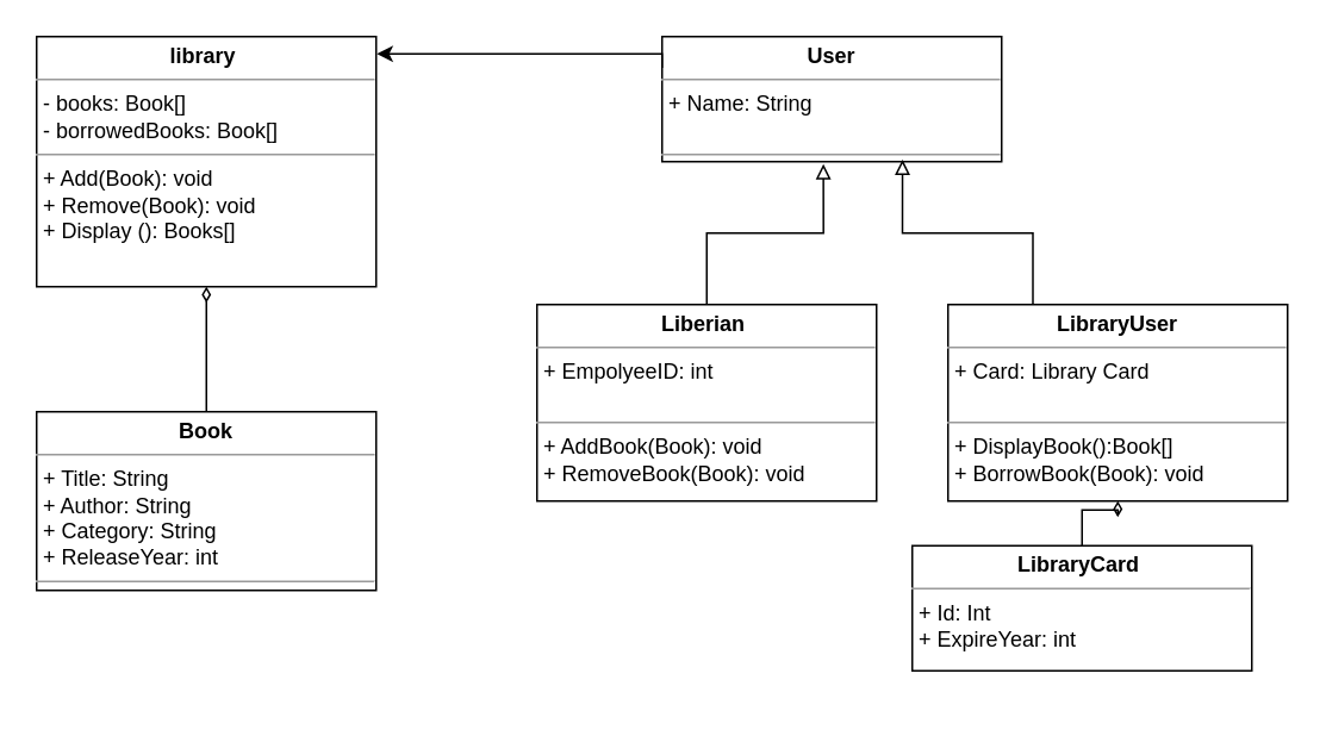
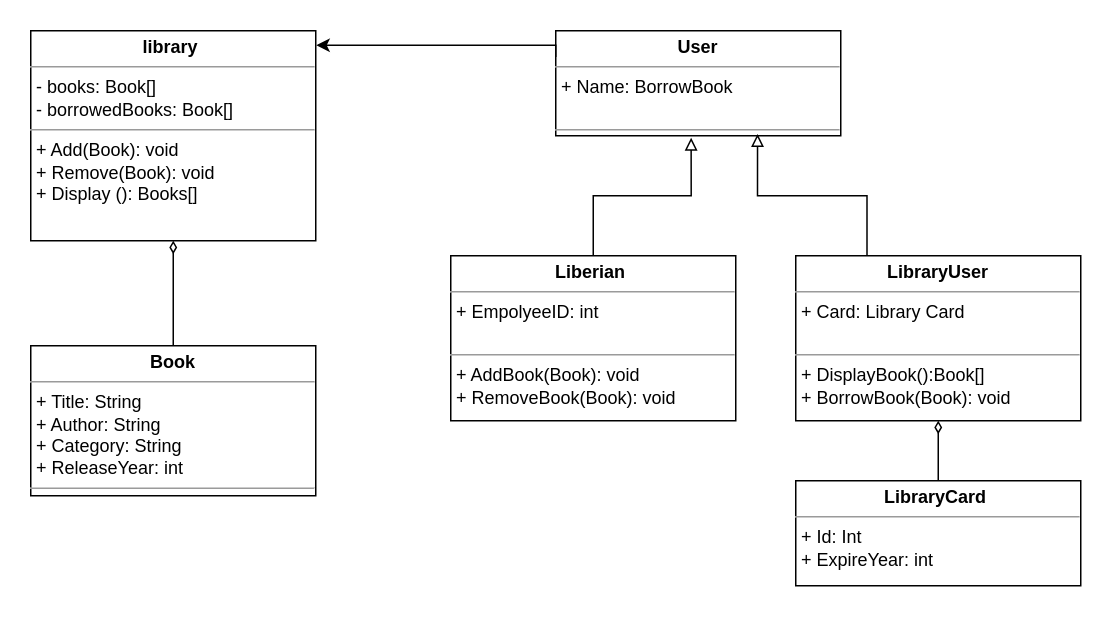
  <mxCell id="0" />
  <mxCell id="1" parent="0" />
  <mxCell id="2" value="&lt;p style=&quot;margin:0px;margin-top:4px;text-align:center;&quot;&gt;&lt;b&gt;library&amp;nbsp;&lt;/b&gt;&lt;/p&gt;&lt;hr size=&quot;1&quot;&gt;&lt;p style=&quot;margin:0px;margin-left:4px;&quot;&gt;- books: Book[]&lt;br&gt;- borrowedBooks: Book[]&lt;/p&gt;&lt;hr size=&quot;1&quot;&gt;&lt;p style=&quot;margin:0px;margin-left:4px;&quot;&gt;+ Add(Book): void&lt;br&gt;+ Remove(Book): void&lt;/p&gt;&lt;p style=&quot;margin:0px;margin-left:4px;&quot;&gt;+ Display (): Books[]&lt;/p&gt;" style="verticalAlign=top;align=left;overflow=fill;fontSize=12;fontFamily=Helvetica;html=1;rounded=0;shadow=0;comic=0;labelBackgroundColor=none;strokeWidth=1" parent="1" vertex="1"><mxGeometry x="20" y="20" width="190" height="140" as="geometry" /></mxCell>
  <mxCell id="3" style="edgeStyle=orthogonalEdgeStyle;rounded=0;orthogonalLoop=1;jettySize=auto;html=1;entryX=0.5;entryY=1;entryDx=0;entryDy=0;endArrow=diamondThin;endFill=0;" parent="1" source="4" target="2" edge="1"><mxGeometry relative="1" as="geometry" /></mxCell>
  <mxCell id="4" value="&lt;p style=&quot;margin:0px;margin-top:4px;text-align:center;&quot;&gt;&lt;b&gt;Book&lt;/b&gt;&lt;/p&gt;&lt;hr size=&quot;1&quot;&gt;&lt;p style=&quot;margin:0px;margin-left:4px;&quot;&gt;+ Title: String&lt;/p&gt;&lt;p style=&quot;margin:0px;margin-left:4px;&quot;&gt;+ Author: String&lt;br&gt;+ Category: String&lt;br&gt;+ ReleaseYear: int&amp;nbsp;&lt;/p&gt;&lt;hr size=&quot;1&quot;&gt;&lt;p style=&quot;margin:0px;margin-left:4px;&quot;&gt;+ method1(Type): Type&lt;br&gt;+ method2(Type, Type): Type&lt;/p&gt;" style="verticalAlign=top;align=left;overflow=fill;fontSize=12;fontFamily=Helvetica;html=1;rounded=0;shadow=0;comic=0;labelBackgroundColor=none;strokeWidth=1" parent="1" vertex="1"><mxGeometry x="20" y="230" width="190" height="100" as="geometry" /></mxCell>
- <mxCell id="5" value="&lt;p style=&quot;margin:0px;margin-top:4px;text-align:center;&quot;&gt;&lt;b&gt;User&lt;/b&gt;&lt;/p&gt;&lt;hr size=&quot;1&quot;&gt;&lt;p style=&quot;margin:0px;margin-left:4px;&quot;&gt;+ Name: String&lt;/p&gt;&lt;p style=&quot;margin:0px;margin-left:4px;&quot;&gt;&amp;nbsp;&lt;/p&gt;&lt;hr size=&quot;1&quot;&gt;&lt;p style=&quot;margin:0px;margin-left:4px;&quot;&gt;&lt;br&gt;&lt;/p&gt;" style="verticalAlign=top;align=left;overflow=fill;fontSize=12;fontFamily=Helvetica;html=1;rounded=0;shadow=0;comic=0;labelBackgroundColor=none;strokeWidth=1" parent="1" vertex="1"><mxGeometry x="370" y="20" width="190" height="70" as="geometry" /></mxCell>
+ <mxCell id="5" value="&lt;p style=&quot;margin:0px;margin-top:4px;text-align:center;&quot;&gt;&lt;b&gt;User&lt;/b&gt;&lt;/p&gt;&lt;hr size=&quot;1&quot;&gt;&lt;p style=&quot;margin:0px;margin-left:4px;&quot;&gt;+ Name: BorrowBook&lt;/p&gt;&lt;p style=&quot;margin:0px;margin-left:4px;&quot;&gt;&amp;nbsp;&lt;/p&gt;&lt;hr size=&quot;1&quot;&gt;&lt;p style=&quot;margin:0px;margin-left:4px;&quot;&gt;&lt;br&gt;&lt;/p&gt;" style="verticalAlign=top;align=left;overflow=fill;fontSize=12;fontFamily=Helvetica;html=1;rounded=0;shadow=0;comic=0;labelBackgroundColor=none;strokeWidth=1" parent="1" vertex="1"><mxGeometry x="370" y="20" width="190" height="70" as="geometry" /></mxCell>
  <mxCell id="6" style="edgeStyle=orthogonalEdgeStyle;rounded=0;orthogonalLoop=1;jettySize=auto;html=1;entryX=1.002;entryY=0.069;entryDx=0;entryDy=0;entryPerimeter=0;exitX=0;exitY=0.25;exitDx=0;exitDy=0;" parent="1" source="5" target="2" edge="1"><mxGeometry relative="1" as="geometry"><Array as="points"><mxPoint x="370" y="30" /></Array></mxGeometry></mxCell>
  <mxCell id="7" value="&lt;p style=&quot;margin:0px;margin-top:4px;text-align:center;&quot;&gt;&lt;b&gt;Liberian&amp;nbsp;&lt;/b&gt;&lt;/p&gt;&lt;hr size=&quot;1&quot;&gt;&lt;p style=&quot;margin:0px;margin-left:4px;&quot;&gt;+ EmpolyeeID: int&lt;/p&gt;&lt;p style=&quot;margin:0px;margin-left:4px;&quot;&gt;&amp;nbsp;&lt;/p&gt;&lt;hr size=&quot;1&quot;&gt;&lt;p style=&quot;margin: 0px 0px 0px 4px;&quot;&gt;+ AddBook(Book): void&lt;br&gt;+ RemoveBook(Book): void&lt;/p&gt;&lt;div&gt;&lt;br&gt;&lt;/div&gt;" style="verticalAlign=top;align=left;overflow=fill;fontSize=12;fontFamily=Helvetica;html=1;rounded=0;shadow=0;comic=0;labelBackgroundColor=none;strokeWidth=1" parent="1" vertex="1"><mxGeometry x="300" y="170" width="190" height="110" as="geometry" /></mxCell>
  <mxCell id="8" style="edgeStyle=orthogonalEdgeStyle;rounded=0;orthogonalLoop=1;jettySize=auto;html=1;entryX=0.475;entryY=1.019;entryDx=0;entryDy=0;entryPerimeter=0;endArrow=block;endFill=0;" parent="1" source="7" target="5" edge="1"><mxGeometry relative="1" as="geometry" /></mxCell>
  <mxCell id="9" style="edgeStyle=orthogonalEdgeStyle;rounded=0;orthogonalLoop=1;jettySize=auto;html=1;entryX=0.708;entryY=0.983;entryDx=0;entryDy=0;exitX=0.25;exitY=0;exitDx=0;exitDy=0;endArrow=block;endFill=0;entryPerimeter=0;" parent="1" source="10" target="5" edge="1"><mxGeometry relative="1" as="geometry"><mxPoint x="620" y="160" as="sourcePoint" /></mxGeometry></mxCell>
  <mxCell id="10" value="&lt;p style=&quot;margin:0px;margin-top:4px;text-align:center;&quot;&gt;&lt;b&gt;LibraryUser&lt;/b&gt;&lt;/p&gt;&lt;hr size=&quot;1&quot;&gt;&lt;p style=&quot;margin:0px;margin-left:4px;&quot;&gt;+ Card: Library Card&lt;/p&gt;&lt;p style=&quot;margin:0px;margin-left:4px;&quot;&gt;&amp;nbsp;&lt;/p&gt;&lt;hr size=&quot;1&quot;&gt;&lt;p style=&quot;margin: 0px 0px 0px 4px;&quot;&gt;+ DisplayBook():Book[]&lt;/p&gt;&lt;p style=&quot;margin: 0px 0px 0px 4px;&quot;&gt;+ BorrowBook(Book): void&lt;/p&gt;&lt;div&gt;&lt;br&gt;&lt;/div&gt;" style="verticalAlign=top;align=left;overflow=fill;fontSize=12;fontFamily=Helvetica;html=1;rounded=0;shadow=0;comic=0;labelBackgroundColor=none;strokeWidth=1" parent="1" vertex="1"><mxGeometry x="530" y="170" width="190" height="110" as="geometry" /></mxCell>
  <mxCell id="11" style="edgeStyle=orthogonalEdgeStyle;rounded=0;orthogonalLoop=1;jettySize=auto;html=1;endArrow=diamondThin;endFill=0;" parent="1" source="12" target="10" edge="1"><mxGeometry relative="1" as="geometry" /></mxCell>
- <mxCell id="12" value="&lt;p style=&quot;margin:0px;margin-top:4px;text-align:center;&quot;&gt;&lt;b&gt;LibraryCard&amp;nbsp;&lt;/b&gt;&lt;/p&gt;&lt;hr size=&quot;1&quot;&gt;&lt;p style=&quot;margin:0px;margin-left:4px;&quot;&gt;+ Id: Int&lt;/p&gt;&lt;p style=&quot;margin:0px;margin-left:4px;&quot;&gt;+ ExpireYear: int&amp;nbsp;&lt;/p&gt;&lt;p style=&quot;margin:0px;margin-left:4px;&quot;&gt;&amp;nbsp;&lt;/p&gt;&lt;hr size=&quot;1&quot;&gt;&lt;p style=&quot;margin:0px;margin-left:4px;&quot;&gt;&lt;br&gt;&lt;/p&gt;" style="verticalAlign=top;align=left;overflow=fill;fontSize=12;fontFamily=Helvetica;html=1;rounded=0;shadow=0;comic=0;labelBackgroundColor=none;strokeWidth=1" parent="1" vertex="1"><mxGeometry x="510" y="305" width="190" height="70" as="geometry" /></mxCell>
+ <mxCell id="12" value="&lt;p style=&quot;margin:0px;margin-top:4px;text-align:center;&quot;&gt;&lt;b&gt;LibraryCard&amp;nbsp;&lt;/b&gt;&lt;/p&gt;&lt;hr size=&quot;1&quot;&gt;&lt;p style=&quot;margin:0px;margin-left:4px;&quot;&gt;+ Id: Int&lt;/p&gt;&lt;p style=&quot;margin:0px;margin-left:4px;&quot;&gt;+ ExpireYear: int&amp;nbsp;&lt;/p&gt;&lt;p style=&quot;margin:0px;margin-left:4px;&quot;&gt;&amp;nbsp;&lt;/p&gt;&lt;hr size=&quot;1&quot;&gt;&lt;p style=&quot;margin:0px;margin-left:4px;&quot;&gt;&lt;br&gt;&lt;/p&gt;" style="verticalAlign=top;align=left;overflow=fill;fontSize=12;fontFamily=Helvetica;html=1;rounded=0;shadow=0;comic=0;labelBackgroundColor=none;strokeWidth=1" parent="1" vertex="1"><mxGeometry x="530" y="320" width="190" height="70" as="geometry" /></mxCell>
